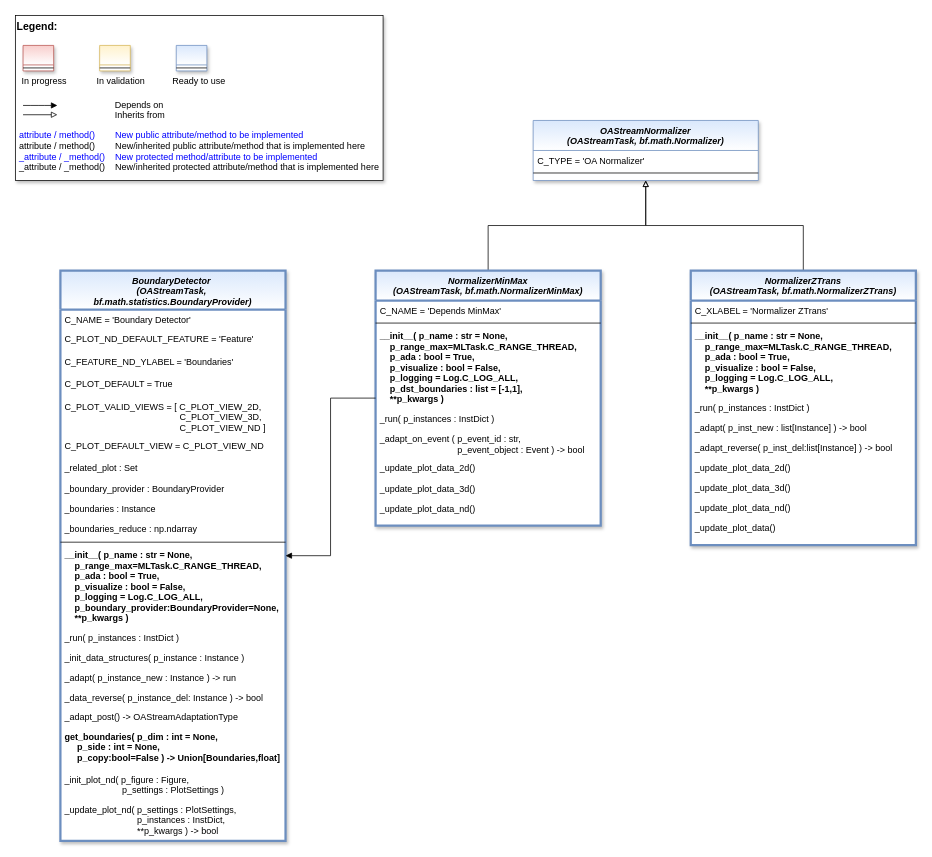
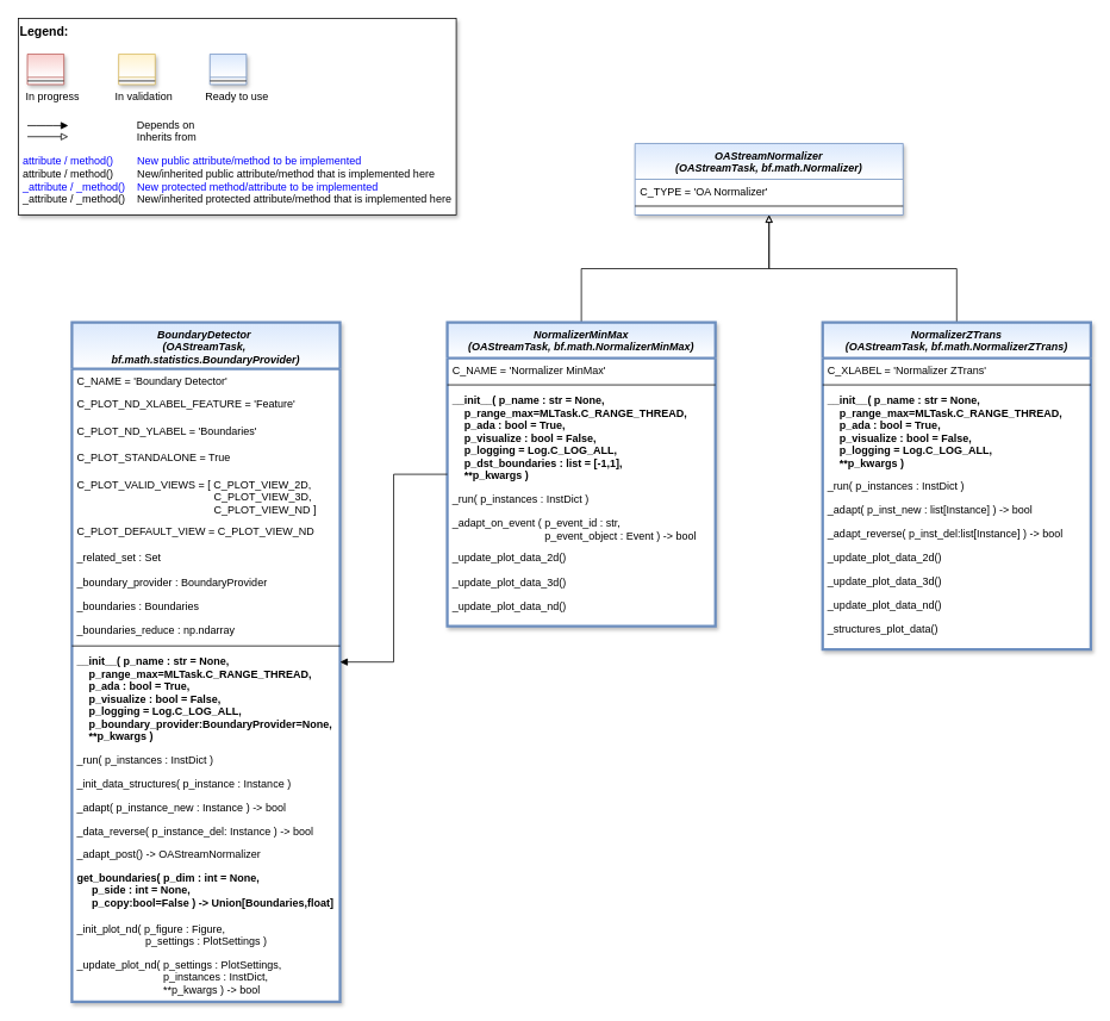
  <mxCell id="0" />
  <mxCell id="1" parent="0" />
  <mxCell id="2" value="" style="group" parent="1" vertex="1" connectable="0"><mxGeometry x="20" y="20" width="490" height="220" as="geometry" /></mxCell>
  <mxCell id="3" value="&lt;font color=&quot;#000000&quot; size=&quot;1&quot;&gt;&lt;b style=&quot;font-size: 14px&quot;&gt;Legend:&lt;br&gt;&lt;/b&gt;&lt;/font&gt;&lt;br&gt;&lt;br&gt;&lt;br&gt;&lt;font color=&quot;#0000ff&quot; style=&quot;font-size: 6px&quot;&gt;&lt;br&gt;&lt;/font&gt;&lt;span style=&quot;color: rgb(0 , 0 , 0)&quot;&gt;&lt;font style=&quot;font-size: 4px&quot;&gt;&amp;nbsp; &amp;nbsp;&lt;/font&gt;&amp;nbsp;In progress&amp;nbsp; &amp;nbsp; &amp;nbsp; &amp;nbsp; &amp;nbsp; &amp;nbsp; In validation&amp;nbsp; &amp;nbsp; &amp;nbsp; &amp;nbsp; &amp;nbsp; &amp;nbsp;Ready to use&lt;/span&gt;&lt;font color=&quot;#000000&quot;&gt;&amp;nbsp;&lt;br&gt;&lt;/font&gt;&lt;font color=&quot;#0000ff&quot;&gt;&lt;br&gt;&lt;br&gt;&lt;br&gt;&lt;br&gt;&amp;nbsp;attribute / method()&amp;nbsp; &amp;nbsp; &amp;nbsp; &amp;nbsp; New public attribute/method to be implemented&lt;/font&gt;&lt;br&gt;&lt;font color=&quot;#000000&quot;&gt;&amp;nbsp;&lt;/font&gt;&lt;font color=&quot;#000000&quot;&gt;attribute / method()&lt;span&gt;&#09;&lt;/span&gt;&amp;nbsp; &amp;nbsp; &amp;nbsp; &amp;nbsp;New/inherited public attribute/method that is implemented here&lt;br&gt;&lt;/font&gt;&lt;font color=&quot;#0000ff&quot;&gt;&amp;nbsp;_attribute /&amp;nbsp;&lt;/font&gt;&lt;font color=&quot;#0000ff&quot;&gt;_method()&amp;nbsp; &amp;nbsp; New protected method/attribute to be implemented&lt;/font&gt;&lt;br&gt;&lt;font color=&quot;#000000&quot;&gt;&amp;nbsp;_attribute / _method()&amp;nbsp; &amp;nbsp; New/inherited protected attribute/method that is implemented here&lt;br&gt;&lt;/font&gt;&lt;font color=&quot;#000000&quot;&gt;&lt;br&gt;&lt;br&gt;&lt;br&gt;&lt;br&gt;&lt;br&gt;&lt;/font&gt;" style="text;html=1;align=left;verticalAlign=top;whiteSpace=wrap;rounded=0;fontColor=#006600;strokeColor=#000000;shadow=1;fillColor=#ffffff;" parent="2" vertex="1"><mxGeometry width="490.0" height="220" as="geometry" /></mxCell>
  <mxCell id="4" value="Depends on" style="endArrow=block;html=1;labelPosition=right;verticalLabelPosition=middle;align=left;verticalAlign=middle;endFill=1;fontSize=12;" parent="2" edge="1"><mxGeometry x="-1623.125" y="-2180" width="51.042" height="50" as="geometry"><mxPoint x="10.208" y="120.003" as="sourcePoint" /><mxPoint x="55.991" y="120.003" as="targetPoint" /><mxPoint x="98" as="offset" /><Array as="points"><mxPoint x="30.625" y="120" /></Array></mxGeometry></mxCell>
  <mxCell id="5" value="Inherits from" style="endArrow=block;html=1;labelPosition=right;verticalLabelPosition=middle;align=left;verticalAlign=middle;endFill=0;fontSize=12;" parent="2" edge="1"><mxGeometry x="-1623.125" y="-2180" width="51.042" height="50" as="geometry"><mxPoint x="10.208" y="132.385" as="sourcePoint" /><mxPoint x="55.991" y="132.385" as="targetPoint" /><mxPoint x="98" y="1" as="offset" /></mxGeometry></mxCell>
  <mxCell id="6" value="" style="swimlane;fontStyle=3;align=center;verticalAlign=top;childLayout=stackLayout;horizontal=1;startSize=26;horizontalStack=0;resizeParent=1;resizeLast=0;collapsible=1;marginBottom=0;rounded=0;shadow=1;strokeWidth=1;fillColor=#f8cecc;strokeColor=#b85450;gradientColor=#ffffff;swimlaneFillColor=#ffffff;" parent="2" vertex="1"><mxGeometry x="10.208" y="40" width="40.833" height="34" as="geometry"><mxRectangle x="230" y="140" width="160" height="26" as="alternateBounds" /></mxGeometry></mxCell>
  <mxCell id="7" value="" style="line;html=1;strokeWidth=1;align=left;verticalAlign=middle;spacingTop=-1;spacingLeft=3;spacingRight=3;rotatable=0;labelPosition=right;points=[];portConstraint=eastwest;" parent="6" vertex="1"><mxGeometry y="26" width="40.833" height="8" as="geometry" /></mxCell>
  <mxCell id="8" value="" style="swimlane;fontStyle=3;align=center;verticalAlign=top;childLayout=stackLayout;horizontal=1;startSize=26;horizontalStack=0;resizeParent=1;resizeLast=0;collapsible=1;marginBottom=0;rounded=0;shadow=1;strokeWidth=1;fillColor=#fff2cc;strokeColor=#d6b656;gradientColor=#ffffff;swimlaneFillColor=#ffffff;" parent="2" vertex="1"><mxGeometry x="112.292" y="40" width="40.833" height="34" as="geometry"><mxRectangle x="230" y="140" width="160" height="26" as="alternateBounds" /></mxGeometry></mxCell>
  <mxCell id="9" value="" style="line;html=1;strokeWidth=1;align=left;verticalAlign=middle;spacingTop=-1;spacingLeft=3;spacingRight=3;rotatable=0;labelPosition=right;points=[];portConstraint=eastwest;" parent="8" vertex="1"><mxGeometry y="26" width="40.833" height="8" as="geometry" /></mxCell>
  <mxCell id="10" value="" style="swimlane;fontStyle=3;align=center;verticalAlign=top;childLayout=stackLayout;horizontal=1;startSize=26;horizontalStack=0;resizeParent=1;resizeLast=0;collapsible=1;marginBottom=0;rounded=0;shadow=1;strokeWidth=1;fillColor=#dae8fc;strokeColor=#6c8ebf;gradientColor=#ffffff;swimlaneFillColor=#ffffff;" parent="2" vertex="1"><mxGeometry x="214.375" y="40" width="40.833" height="34" as="geometry"><mxRectangle x="230" y="140" width="160" height="26" as="alternateBounds" /></mxGeometry></mxCell>
  <mxCell id="11" value="" style="line;html=1;strokeWidth=1;align=left;verticalAlign=middle;spacingTop=-1;spacingLeft=3;spacingRight=3;rotatable=0;labelPosition=right;points=[];portConstraint=eastwest;" parent="10" vertex="1"><mxGeometry y="26" width="40.833" height="8" as="geometry" /></mxCell>
  <mxCell id="12" value="BoundaryDetector &#10;(OAStreamTask, &#10;bf.math.statistics.BoundaryProvider)" style="swimlane;fontStyle=3;align=center;verticalAlign=top;childLayout=stackLayout;horizontal=1;startSize=52;horizontalStack=0;resizeParent=1;resizeLast=0;collapsible=1;marginBottom=0;rounded=0;shadow=1;strokeWidth=3;fillColor=#dae8fc;strokeColor=#6c8ebf;swimlaneFillColor=#ffffff;gradientColor=#FFFFFF;fontColor=default;" parent="1" vertex="1"><mxGeometry x="80" y="360" width="300" height="760" as="geometry"><mxRectangle x="230" y="140" width="160" height="26" as="alternateBounds" /></mxGeometry></mxCell>
  <mxCell id="13" value="C_NAME = 'Boundary Detector'" style="text;align=left;verticalAlign=top;spacingLeft=4;spacingRight=4;overflow=hidden;rotatable=0;points=[[0,0.5],[1,0.5]];portConstraint=eastwest;fontColor=default;" parent="12" vertex="1"><mxGeometry y="52" width="300" height="26" as="geometry" /></mxCell>
- <mxCell id="14" value="C_PLOT_ND_DEFAULT_FEATURE = 'Feature'" style="text;align=left;verticalAlign=top;spacingLeft=4;spacingRight=4;overflow=hidden;rotatable=0;points=[[0,0.5],[1,0.5]];portConstraint=eastwest;fontColor=default;" parent="12" vertex="1"><mxGeometry y="78" width="300" height="30" as="geometry" /></mxCell>
- <mxCell id="15" value="C_FEATURE_ND_YLABEL = 'Boundaries'" style="text;align=left;verticalAlign=top;spacingLeft=4;spacingRight=4;overflow=hidden;rotatable=0;points=[[0,0.5],[1,0.5]];portConstraint=eastwest;fontColor=default;" parent="12" vertex="1"><mxGeometry y="108" width="300" height="30" as="geometry" /></mxCell>
- <mxCell id="16" value="C_PLOT_DEFAULT = True" style="text;align=left;verticalAlign=top;spacingLeft=4;spacingRight=4;overflow=hidden;rotatable=0;points=[[0,0.5],[1,0.5]];portConstraint=eastwest;fontColor=default;" parent="12" vertex="1"><mxGeometry y="138" width="300" height="30" as="geometry" /></mxCell>
+ <mxCell id="14" value="C_PLOT_ND_XLABEL_FEATURE = 'Feature'" style="text;align=left;verticalAlign=top;spacingLeft=4;spacingRight=4;overflow=hidden;rotatable=0;points=[[0,0.5],[1,0.5]];portConstraint=eastwest;fontColor=default;" parent="12" vertex="1"><mxGeometry y="78" width="300" height="30" as="geometry" /></mxCell>
+ <mxCell id="15" value="C_PLOT_ND_YLABEL = 'Boundaries'" style="text;align=left;verticalAlign=top;spacingLeft=4;spacingRight=4;overflow=hidden;rotatable=0;points=[[0,0.5],[1,0.5]];portConstraint=eastwest;fontColor=default;" parent="12" vertex="1"><mxGeometry y="108" width="300" height="30" as="geometry" /></mxCell>
+ <mxCell id="16" value="C_PLOT_STANDALONE = True" style="text;align=left;verticalAlign=top;spacingLeft=4;spacingRight=4;overflow=hidden;rotatable=0;points=[[0,0.5],[1,0.5]];portConstraint=eastwest;fontColor=default;" parent="12" vertex="1"><mxGeometry y="138" width="300" height="30" as="geometry" /></mxCell>
  <mxCell id="17" value="C_PLOT_VALID_VIEWS = [ C_PLOT_VIEW_2D,&#10;                                              C_PLOT_VIEW_3D,&#10;                                              C_PLOT_VIEW_ND ]" style="text;align=left;verticalAlign=top;spacingLeft=4;spacingRight=4;overflow=hidden;rotatable=0;points=[[0,0.5],[1,0.5]];portConstraint=eastwest;fontColor=default;" parent="12" vertex="1"><mxGeometry y="168" width="300" height="52" as="geometry" /></mxCell>
  <mxCell id="18" value="C_PLOT_DEFAULT_VIEW = C_PLOT_VIEW_ND" style="text;align=left;verticalAlign=top;spacingLeft=4;spacingRight=4;overflow=hidden;rotatable=0;points=[[0,0.5],[1,0.5]];portConstraint=eastwest;fontColor=default;" parent="12" vertex="1"><mxGeometry y="220" width="300" height="30" as="geometry" /></mxCell>
- <mxCell id="19" value="_related_plot : Set" style="text;align=left;verticalAlign=top;spacingLeft=4;spacingRight=4;overflow=hidden;rotatable=0;points=[[0,0.5],[1,0.5]];portConstraint=eastwest;fontColor=default;" parent="12" vertex="1"><mxGeometry y="250" width="300" height="27" as="geometry" /></mxCell>
+ <mxCell id="19" value="_related_set : Set" style="text;align=left;verticalAlign=top;spacingLeft=4;spacingRight=4;overflow=hidden;rotatable=0;points=[[0,0.5],[1,0.5]];portConstraint=eastwest;fontColor=default;" parent="12" vertex="1"><mxGeometry y="250" width="300" height="27" as="geometry" /></mxCell>
  <mxCell id="20" value="_boundary_provider : BoundaryProvider" style="text;align=left;verticalAlign=top;spacingLeft=4;spacingRight=4;overflow=hidden;rotatable=0;points=[[0,0.5],[1,0.5]];portConstraint=eastwest;fontColor=default;" parent="12" vertex="1"><mxGeometry y="277" width="300" height="27" as="geometry" /></mxCell>
- <mxCell id="21" value="_boundaries : Instance" style="text;align=left;verticalAlign=top;spacingLeft=4;spacingRight=4;overflow=hidden;rotatable=0;points=[[0,0.5],[1,0.5]];portConstraint=eastwest;fontColor=default;" parent="12" vertex="1"><mxGeometry y="304" width="300" height="27" as="geometry" /></mxCell>
+ <mxCell id="21" value="_boundaries : Boundaries" style="text;align=left;verticalAlign=top;spacingLeft=4;spacingRight=4;overflow=hidden;rotatable=0;points=[[0,0.5],[1,0.5]];portConstraint=eastwest;fontColor=default;" parent="12" vertex="1"><mxGeometry y="304" width="300" height="27" as="geometry" /></mxCell>
  <mxCell id="22" value="_boundaries_reduce : np.ndarray" style="text;align=left;verticalAlign=top;spacingLeft=4;spacingRight=4;overflow=hidden;rotatable=0;points=[[0,0.5],[1,0.5]];portConstraint=eastwest;fontColor=default;" parent="12" vertex="1"><mxGeometry y="331" width="300" height="27" as="geometry" /></mxCell>
  <mxCell id="23" value="" style="line;html=1;strokeWidth=1;align=left;verticalAlign=middle;spacingTop=-1;spacingLeft=3;spacingRight=3;rotatable=0;labelPosition=right;points=[];portConstraint=eastwest;" parent="12" vertex="1"><mxGeometry y="358" width="300" height="8" as="geometry" /></mxCell>
  <mxCell id="24" value="__init__( p_name : str = None,&#10;    p_range_max=MLTask.C_RANGE_THREAD,&#10;    p_ada : bool = True,&#10;    p_visualize : bool = False,&#10;    p_logging = Log.C_LOG_ALL,&#10;    p_boundary_provider:BoundaryProvider=None,&#10;    **p_kwargs )" style="text;align=left;verticalAlign=top;spacingLeft=4;spacingRight=4;overflow=hidden;rotatable=0;points=[[0,0.5],[1,0.5]];portConstraint=eastwest;fontColor=default;fontStyle=1" parent="12" vertex="1"><mxGeometry y="366" width="300" height="110" as="geometry" /></mxCell>
  <mxCell id="25" value="_run( p_instances : InstDict )" style="text;align=left;verticalAlign=top;spacingLeft=4;spacingRight=4;overflow=hidden;rotatable=0;points=[[0,0.5],[1,0.5]];portConstraint=eastwest;fontColor=default;" parent="12" vertex="1"><mxGeometry y="476" width="300" height="27" as="geometry" /></mxCell>
  <mxCell id="26" value="_init_data_structures( p_instance : Instance )" style="text;align=left;verticalAlign=top;spacingLeft=4;spacingRight=4;overflow=hidden;rotatable=0;points=[[0,0.5],[1,0.5]];portConstraint=eastwest;fontColor=default;" parent="12" vertex="1"><mxGeometry y="503" width="300" height="27" as="geometry" /></mxCell>
- <mxCell id="27" value="_adapt( p_instance_new : Instance ) -&gt; run" style="text;align=left;verticalAlign=top;spacingLeft=4;spacingRight=4;overflow=hidden;rotatable=0;points=[[0,0.5],[1,0.5]];portConstraint=eastwest;fontColor=default;" parent="12" vertex="1"><mxGeometry y="530" width="300" height="26" as="geometry" /></mxCell>
+ <mxCell id="27" value="_adapt( p_instance_new : Instance ) -&gt; bool" style="text;align=left;verticalAlign=top;spacingLeft=4;spacingRight=4;overflow=hidden;rotatable=0;points=[[0,0.5],[1,0.5]];portConstraint=eastwest;fontColor=default;" parent="12" vertex="1"><mxGeometry y="530" width="300" height="26" as="geometry" /></mxCell>
  <mxCell id="28" value="_data_reverse( p_instance_del: Instance ) -&gt; bool" style="text;align=left;verticalAlign=top;spacingLeft=4;spacingRight=4;overflow=hidden;rotatable=0;points=[[0,0.5],[1,0.5]];portConstraint=eastwest;fontColor=default;" parent="12" vertex="1"><mxGeometry y="556" width="300" height="26" as="geometry" /></mxCell>
- <mxCell id="29" value="_adapt_post() -&gt; OAStreamAdaptationType" style="text;align=left;verticalAlign=top;spacingLeft=4;spacingRight=4;overflow=hidden;rotatable=0;points=[[0,0.5],[1,0.5]];portConstraint=eastwest;fontColor=default;" parent="12" vertex="1"><mxGeometry y="582" width="300" height="26" as="geometry" /></mxCell>
+ <mxCell id="29" value="_adapt_post() -&gt; OAStreamNormalizer" style="text;align=left;verticalAlign=top;spacingLeft=4;spacingRight=4;overflow=hidden;rotatable=0;points=[[0,0.5],[1,0.5]];portConstraint=eastwest;fontColor=default;" parent="12" vertex="1"><mxGeometry y="582" width="300" height="26" as="geometry" /></mxCell>
  <mxCell id="30" value="get_boundaries( p_dim : int = None, &#10;     p_side : int = None, &#10;     p_copy:bool=False ) -&gt; Union[Boundaries,float]" style="text;align=left;verticalAlign=top;spacingLeft=4;spacingRight=4;overflow=hidden;rotatable=0;points=[[0,0.5],[1,0.5]];portConstraint=eastwest;fontColor=default;fontStyle=1" parent="12" vertex="1"><mxGeometry y="608" width="300" height="57" as="geometry" /></mxCell>
  <mxCell id="31" value="_init_plot_nd( p_figure : Figure, &#10;                       p_settings : PlotSettings )" style="text;align=left;verticalAlign=top;spacingLeft=4;spacingRight=4;overflow=hidden;rotatable=0;points=[[0,0.5],[1,0.5]];portConstraint=eastwest;fontColor=default;" parent="12" vertex="1"><mxGeometry y="665" width="300" height="40" as="geometry" /></mxCell>
  <mxCell id="32" value="_update_plot_nd( p_settings : PlotSettings,&#10;                             p_instances : InstDict,&#10;                             **p_kwargs ) -&gt; bool" style="text;align=left;verticalAlign=top;spacingLeft=4;spacingRight=4;overflow=hidden;rotatable=0;points=[[0,0.5],[1,0.5]];portConstraint=eastwest;fontColor=default;" parent="12" vertex="1"><mxGeometry y="705" width="300" height="54" as="geometry" /></mxCell>
  <mxCell id="33" style="edgeStyle=orthogonalEdgeStyle;rounded=0;orthogonalLoop=1;jettySize=auto;html=1;endArrow=block;endFill=0;" edge="1" parent="1" source="34" target="56"><mxGeometry relative="1" as="geometry" /></mxCell>
  <mxCell id="34" value="NormalizerZTrans &#10;(OAStreamTask, bf.math.NormalizerZTrans)" style="swimlane;fontStyle=3;align=center;verticalAlign=top;childLayout=stackLayout;horizontal=1;startSize=40;horizontalStack=0;resizeParent=1;resizeLast=0;collapsible=1;marginBottom=0;rounded=0;shadow=1;strokeWidth=3;fillColor=#dae8fc;strokeColor=#6c8ebf;swimlaneFillColor=#ffffff;gradientColor=#FFFFFF;" parent="1" vertex="1"><mxGeometry x="920" y="360" width="300" height="366" as="geometry"><mxRectangle x="230" y="140" width="160" height="26" as="alternateBounds" /></mxGeometry></mxCell>
  <mxCell id="35" value="C_XLABEL = 'Normalizer ZTrans'" style="text;align=left;verticalAlign=top;spacingLeft=4;spacingRight=4;overflow=hidden;rotatable=0;points=[[0,0.5],[1,0.5]];portConstraint=eastwest;fontColor=default;" parent="34" vertex="1"><mxGeometry y="40" width="300" height="26" as="geometry" /></mxCell>
  <mxCell id="36" value="" style="line;html=1;strokeWidth=1;align=left;verticalAlign=middle;spacingTop=-1;spacingLeft=3;spacingRight=3;rotatable=0;labelPosition=right;points=[];portConstraint=eastwest;" parent="34" vertex="1"><mxGeometry y="66" width="300" height="8" as="geometry" /></mxCell>
  <mxCell id="37" value="__init__( p_name : str = None,&#10;    p_range_max=MLTask.C_RANGE_THREAD,&#10;    p_ada : bool = True,&#10;    p_visualize : bool = False,&#10;    p_logging = Log.C_LOG_ALL,&#10;    **p_kwargs )" style="text;align=left;verticalAlign=top;spacingLeft=4;spacingRight=4;overflow=hidden;rotatable=0;points=[[0,0.5],[1,0.5]];portConstraint=eastwest;fontColor=default;fontStyle=1" parent="34" vertex="1"><mxGeometry y="74" width="300" height="96" as="geometry" /></mxCell>
  <mxCell id="38" value="_run( p_instances : InstDict )" style="text;align=left;verticalAlign=top;spacingLeft=4;spacingRight=4;overflow=hidden;rotatable=0;points=[[0,0.5],[1,0.5]];portConstraint=eastwest;fontColor=default;" parent="34" vertex="1"><mxGeometry y="170" width="300" height="27" as="geometry" /></mxCell>
  <mxCell id="39" value="_adapt( p_inst_new : list[Instance] ) -&gt; bool" style="text;align=left;verticalAlign=top;spacingLeft=4;spacingRight=4;overflow=hidden;rotatable=0;points=[[0,0.5],[1,0.5]];portConstraint=eastwest;fontColor=default;" parent="34" vertex="1"><mxGeometry y="197" width="300" height="26" as="geometry" /></mxCell>
  <mxCell id="40" value="_adapt_reverse( p_inst_del:list[Instance] ) -&gt; bool" style="text;align=left;verticalAlign=top;spacingLeft=4;spacingRight=4;overflow=hidden;rotatable=0;points=[[0,0.5],[1,0.5]];portConstraint=eastwest;fontColor=default;" parent="34" vertex="1"><mxGeometry y="223" width="300" height="26" as="geometry" /></mxCell>
  <mxCell id="41" value="_update_plot_data_2d()" style="text;align=left;verticalAlign=top;spacingLeft=4;spacingRight=4;overflow=hidden;rotatable=0;points=[[0,0.5],[1,0.5]];portConstraint=eastwest;fontColor=default;" parent="34" vertex="1"><mxGeometry y="249" width="300" height="27" as="geometry" /></mxCell>
  <mxCell id="42" value="_update_plot_data_3d()" style="text;align=left;verticalAlign=top;spacingLeft=4;spacingRight=4;overflow=hidden;rotatable=0;points=[[0,0.5],[1,0.5]];portConstraint=eastwest;fontColor=default;" parent="34" vertex="1"><mxGeometry y="276" width="300" height="27" as="geometry" /></mxCell>
  <mxCell id="43" value="_update_plot_data_nd()" style="text;align=left;verticalAlign=top;spacingLeft=4;spacingRight=4;overflow=hidden;rotatable=0;points=[[0,0.5],[1,0.5]];portConstraint=eastwest;fontColor=default;" parent="34" vertex="1"><mxGeometry y="303" width="300" height="27" as="geometry" /></mxCell>
- <mxCell id="44" value="_update_plot_data()" style="text;align=left;verticalAlign=top;spacingLeft=4;spacingRight=4;overflow=hidden;rotatable=0;points=[[0,0.5],[1,0.5]];portConstraint=eastwest;fontColor=default;" parent="34" vertex="1"><mxGeometry y="330" width="300" height="27" as="geometry" /></mxCell>
+ <mxCell id="44" value="_structures_plot_data()" style="text;align=left;verticalAlign=top;spacingLeft=4;spacingRight=4;overflow=hidden;rotatable=0;points=[[0,0.5],[1,0.5]];portConstraint=eastwest;fontColor=default;" parent="34" vertex="1"><mxGeometry y="330" width="300" height="27" as="geometry" /></mxCell>
  <mxCell id="45" style="edgeStyle=orthogonalEdgeStyle;rounded=0;orthogonalLoop=1;jettySize=auto;html=1;endArrow=block;endFill=0;" edge="1" parent="1" source="46" target="56"><mxGeometry relative="1" as="geometry" /></mxCell>
  <mxCell id="46" value="NormalizerMinMax &#10;(OAStreamTask, bf.math.NormalizerMinMax)" style="swimlane;fontStyle=3;align=center;verticalAlign=top;childLayout=stackLayout;horizontal=1;startSize=40;horizontalStack=0;resizeParent=1;resizeLast=0;collapsible=1;marginBottom=0;rounded=0;shadow=1;strokeWidth=3;fillColor=#dae8fc;strokeColor=#6c8ebf;swimlaneFillColor=#ffffff;gradientColor=#FFFFFF;" parent="1" vertex="1"><mxGeometry x="500" y="360" width="300" height="340" as="geometry"><mxRectangle x="230" y="140" width="160" height="26" as="alternateBounds" /></mxGeometry></mxCell>
- <mxCell id="47" value="C_NAME = 'Depends MinMax'" style="text;align=left;verticalAlign=top;spacingLeft=4;spacingRight=4;overflow=hidden;rotatable=0;points=[[0,0.5],[1,0.5]];portConstraint=eastwest;fontColor=default;" parent="46" vertex="1"><mxGeometry y="40" width="300" height="26" as="geometry" /></mxCell>
+ <mxCell id="47" value="C_NAME = 'Normalizer MinMax'" style="text;align=left;verticalAlign=top;spacingLeft=4;spacingRight=4;overflow=hidden;rotatable=0;points=[[0,0.5],[1,0.5]];portConstraint=eastwest;fontColor=default;" parent="46" vertex="1"><mxGeometry y="40" width="300" height="26" as="geometry" /></mxCell>
  <mxCell id="48" value="" style="line;html=1;strokeWidth=1;align=left;verticalAlign=middle;spacingTop=-1;spacingLeft=3;spacingRight=3;rotatable=0;labelPosition=right;points=[];portConstraint=eastwest;" parent="46" vertex="1"><mxGeometry y="66" width="300" height="8" as="geometry" /></mxCell>
  <mxCell id="49" value="__init__( p_name : str = None,&#10;    p_range_max=MLTask.C_RANGE_THREAD,&#10;    p_ada : bool = True,&#10;    p_visualize : bool = False,&#10;    p_logging = Log.C_LOG_ALL,&#10;    p_dst_boundaries : list = [-1,1],&#10;    **p_kwargs )" style="text;align=left;verticalAlign=top;spacingLeft=4;spacingRight=4;overflow=hidden;rotatable=0;points=[[0,0.5],[1,0.5]];portConstraint=eastwest;fontColor=default;fontStyle=1" parent="46" vertex="1"><mxGeometry y="74" width="300" height="110" as="geometry" /></mxCell>
  <mxCell id="50" value="_run( p_instances : InstDict )" style="text;align=left;verticalAlign=top;spacingLeft=4;spacingRight=4;overflow=hidden;rotatable=0;points=[[0,0.5],[1,0.5]];portConstraint=eastwest;fontColor=default;" parent="46" vertex="1"><mxGeometry y="184" width="300" height="27" as="geometry" /></mxCell>
  <mxCell id="51" value="_adapt_on_event ( p_event_id : str, &#10;                               p_event_object : Event ) -&gt; bool" style="text;align=left;verticalAlign=top;spacingLeft=4;spacingRight=4;overflow=hidden;rotatable=0;points=[[0,0.5],[1,0.5]];portConstraint=eastwest;fontColor=default;" parent="46" vertex="1"><mxGeometry y="211" width="300" height="39" as="geometry" /></mxCell>
  <mxCell id="52" value="_update_plot_data_2d()" style="text;align=left;verticalAlign=top;spacingLeft=4;spacingRight=4;overflow=hidden;rotatable=0;points=[[0,0.5],[1,0.5]];portConstraint=eastwest;fontColor=default;" parent="46" vertex="1"><mxGeometry y="250" width="300" height="27" as="geometry" /></mxCell>
  <mxCell id="53" value="_update_plot_data_3d()" style="text;align=left;verticalAlign=top;spacingLeft=4;spacingRight=4;overflow=hidden;rotatable=0;points=[[0,0.5],[1,0.5]];portConstraint=eastwest;fontColor=default;" parent="46" vertex="1"><mxGeometry y="277" width="300" height="27" as="geometry" /></mxCell>
  <mxCell id="54" value="_update_plot_data_nd()" style="text;align=left;verticalAlign=top;spacingLeft=4;spacingRight=4;overflow=hidden;rotatable=0;points=[[0,0.5],[1,0.5]];portConstraint=eastwest;fontColor=default;" parent="46" vertex="1"><mxGeometry y="304" width="300" height="27" as="geometry" /></mxCell>
  <mxCell id="55" style="edgeStyle=orthogonalEdgeStyle;rounded=0;orthogonalLoop=1;jettySize=auto;html=1;endArrow=block;endFill=1;" parent="1" source="46" target="12" edge="1"><mxGeometry relative="1" as="geometry"><mxPoint x="500" y="615.5" as="sourcePoint" /></mxGeometry></mxCell>
  <mxCell id="56" value="OAStreamNormalizer&#10;(OAStreamTask, bf.math.Normalizer)" style="swimlane;fontStyle=3;align=center;verticalAlign=top;childLayout=stackLayout;horizontal=1;startSize=40;horizontalStack=0;resizeParent=1;resizeLast=0;collapsible=1;marginBottom=0;rounded=0;shadow=1;strokeWidth=1;fillColor=#dae8fc;strokeColor=#6c8ebf;swimlaneFillColor=#ffffff;gradientColor=#FFFFFF;" vertex="1" parent="1"><mxGeometry x="710" y="160" width="300" height="80" as="geometry"><mxRectangle x="230" y="140" width="160" height="26" as="alternateBounds" /></mxGeometry></mxCell>
  <mxCell id="57" value="C_TYPE = 'OA Normalizer'" style="text;align=left;verticalAlign=top;spacingLeft=4;spacingRight=4;overflow=hidden;rotatable=0;points=[[0,0.5],[1,0.5]];portConstraint=eastwest;fontColor=default;" vertex="1" parent="56"><mxGeometry y="40" width="300" height="26" as="geometry" /></mxCell>
  <mxCell id="58" value="" style="line;html=1;strokeWidth=1;align=left;verticalAlign=middle;spacingTop=-1;spacingLeft=3;spacingRight=3;rotatable=0;labelPosition=right;points=[];portConstraint=eastwest;" vertex="1" parent="56"><mxGeometry y="66" width="300" height="8" as="geometry" /></mxCell>
